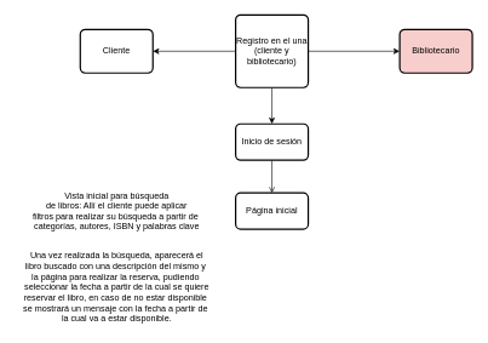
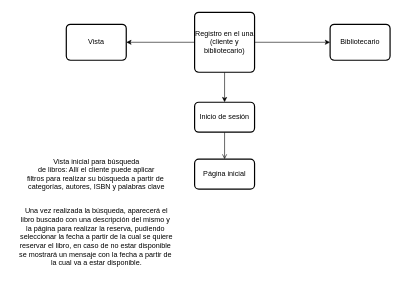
  <mxCell id="0" />
  <mxCell id="1" parent="0" />
  <mxCell id="2" value="" style="edgeStyle=orthogonalEdgeStyle;rounded=0;orthogonalLoop=1;jettySize=auto;html=1;" edge="1" parent="1" source="5" target="6"><mxGeometry relative="1" as="geometry" /></mxCell>
  <mxCell id="3" style="edgeStyle=orthogonalEdgeStyle;rounded=0;orthogonalLoop=1;jettySize=auto;html=1;exitX=1;exitY=0.5;exitDx=0;exitDy=0;entryX=0;entryY=0.5;entryDx=0;entryDy=0;" edge="1" parent="1" source="5" target="7"><mxGeometry relative="1" as="geometry" /></mxCell>
  <mxCell id="4" style="edgeStyle=orthogonalEdgeStyle;rounded=0;orthogonalLoop=1;jettySize=auto;html=1;exitX=0.5;exitY=1;exitDx=0;exitDy=0;entryX=0.5;entryY=0;entryDx=0;entryDy=0;" edge="1" parent="1" source="5" target="9"><mxGeometry relative="1" as="geometry" /></mxCell>
  <mxCell id="5" value="Registro en el una (cliente y bibliotecario)" style="rounded=1;whiteSpace=wrap;html=1;absoluteArcSize=1;arcSize=14;strokeWidth=2;" vertex="1" parent="1"><mxGeometry x="324" y="20" width="100" height="100" as="geometry" /></mxCell>
- <mxCell id="6" value="Cliente" style="rounded=1;whiteSpace=wrap;html=1;absoluteArcSize=1;arcSize=14;strokeWidth=2;" vertex="1" parent="1"><mxGeometry x="110" y="40" width="100" height="60" as="geometry" /></mxCell>
- <mxCell id="7" value="Bibliotecario" style="rounded=1;whiteSpace=wrap;html=1;absoluteArcSize=1;arcSize=14;strokeWidth=2;fillColor=#f8cecc;" vertex="1" parent="1"><mxGeometry x="550" y="40" width="100" height="60" as="geometry" /></mxCell>
+ <mxCell id="6" value="Vista" style="rounded=1;whiteSpace=wrap;html=1;absoluteArcSize=1;arcSize=14;strokeWidth=2;" vertex="1" parent="1"><mxGeometry x="110" y="40" width="100" height="60" as="geometry" /></mxCell>
+ <mxCell id="7" value="Bibliotecario" style="rounded=1;whiteSpace=wrap;html=1;absoluteArcSize=1;arcSize=14;strokeWidth=2;" vertex="1" parent="1"><mxGeometry x="550" y="40" width="100" height="60" as="geometry" /></mxCell>
  <mxCell id="8" style="edgeStyle=orthogonalEdgeStyle;rounded=0;orthogonalLoop=1;jettySize=auto;html=1;exitX=0.5;exitY=1;exitDx=0;exitDy=0;entryX=0.5;entryY=0;entryDx=0;entryDy=0;endArrow=open;" edge="1" parent="1" source="9" target="11"><mxGeometry relative="1" as="geometry" /></mxCell>
  <mxCell id="9" value="Inicio de sesión" style="rounded=1;whiteSpace=wrap;html=1;absoluteArcSize=1;arcSize=14;strokeWidth=2;" vertex="1" parent="1"><mxGeometry x="324" y="170" width="100" height="50" as="geometry" /></mxCell>
  <mxCell id="10" value="Vista inicial para búsqueda&lt;div&gt;&amp;nbsp;de libros: Allí el cliente puede aplicar&amp;nbsp;&lt;/div&gt;&lt;div&gt;filtros para realizar su búsqueda a partir de&amp;nbsp;&lt;/div&gt;&lt;div&gt;categorías, autores, ISBN y palabras clave&lt;/div&gt;" style="text;html=1;align=center;verticalAlign=middle;resizable=0;points=[];autosize=1;strokeColor=none;fillColor=none;" vertex="1" parent="1"><mxGeometry x="35" y="255" width="250" height="70" as="geometry" /></mxCell>
  <mxCell id="11" value="Página inicial" style="rounded=1;whiteSpace=wrap;html=1;absoluteArcSize=1;arcSize=14;strokeWidth=2;" vertex="1" parent="1"><mxGeometry x="324" y="265" width="100" height="50" as="geometry" /></mxCell>
  <mxCell id="12" value="Una vez realizada la búsqueda, aparecerá el&lt;div&gt;libro buscado con una descripción del mismo y&amp;nbsp;&lt;/div&gt;&lt;div&gt;la página para realizar la reserva, pudiendo&amp;nbsp;&lt;/div&gt;&lt;div&gt;seleccionar la fecha a partir de la cual se quiere&lt;br&gt;&lt;/div&gt;&lt;div&gt;reservar el libro, en caso de no estar disponible&amp;nbsp;&lt;/div&gt;&lt;div&gt;se mostrará un mensaje con la fecha a partir de&amp;nbsp;&lt;/div&gt;&lt;div&gt;la cual va a estar disponible.&lt;/div&gt;" style="text;html=1;align=center;verticalAlign=middle;resizable=0;points=[];autosize=1;strokeColor=none;fillColor=none;" vertex="1" parent="1"><mxGeometry x="20" y="340" width="280" height="110" as="geometry" /></mxCell>
